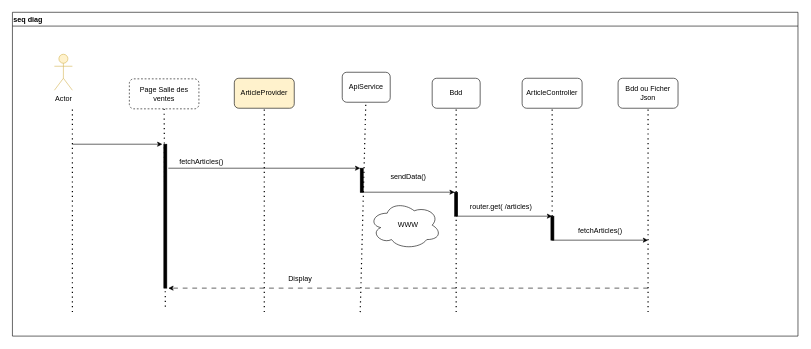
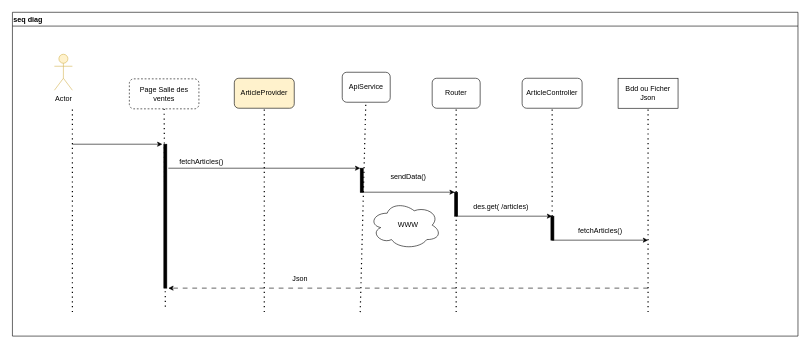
  <mxCell id="0" />
  <mxCell id="1" parent="0" />
  <mxCell id="2" value="Actor" style="shape=umlActor;verticalLabelPosition=bottom;verticalAlign=top;html=1;outlineConnect=0;fillColor=#fff2cc;strokeColor=#d6b656;" parent="1" vertex="1"><mxGeometry x="90" y="90" width="30" height="60" as="geometry" /></mxCell>
  <mxCell id="3" value="seq diag" style="swimlane;whiteSpace=wrap;html=1;align=left;" parent="1" vertex="1"><mxGeometry x="20" y="20" width="1310" height="540" as="geometry" /></mxCell>
  <mxCell id="4" value="" style="endArrow=none;dashed=1;html=1;dashPattern=1 3;strokeWidth=2;entryX=0.5;entryY=1;entryDx=0;entryDy=0;" parent="3" target="9" edge="1"><mxGeometry width="50" height="50" relative="1" as="geometry"><mxPoint x="255" y="491" as="sourcePoint" /><mxPoint x="260" y="160" as="targetPoint" /></mxGeometry></mxCell>
  <mxCell id="5" value="" style="endArrow=none;dashed=1;html=1;dashPattern=1 3;strokeWidth=2;" parent="3" edge="1"><mxGeometry width="50" height="50" relative="1" as="geometry"><mxPoint x="420" y="500" as="sourcePoint" /><mxPoint x="420" y="160" as="targetPoint" /></mxGeometry></mxCell>
  <mxCell id="6" value="" style="endArrow=none;dashed=1;html=1;dashPattern=1 3;strokeWidth=2;" parent="3" target="7" edge="1"><mxGeometry width="50" height="50" relative="1" as="geometry"><mxPoint x="580" y="500" as="sourcePoint" /><mxPoint x="580" y="160" as="targetPoint" /></mxGeometry></mxCell>
  <mxCell id="7" value="ApiService" style="rounded=1;whiteSpace=wrap;html=1;" parent="3" vertex="1"><mxGeometry x="550" y="100" width="80" height="50" as="geometry" /></mxCell>
  <mxCell id="8" value="ArticleProvider" style="rounded=1;whiteSpace=wrap;html=1;fillColor=#fff2cc;" parent="3" vertex="1"><mxGeometry x="370" y="110" width="100" height="50" as="geometry" /></mxCell>
  <mxCell id="9" value="Page Salle des ventes" style="rounded=1;whiteSpace=wrap;html=1;dashed=1;" parent="3" vertex="1"><mxGeometry x="195" y="111" width="116" height="50" as="geometry" /></mxCell>
  <mxCell id="10" value="fetchArticles()" style="text;html=1;align=center;verticalAlign=middle;resizable=0;points=[];autosize=1;strokeColor=none;fillColor=none;" parent="3" vertex="1"><mxGeometry x="265" y="235" width="100" height="30" as="geometry" /></mxCell>
  <mxCell id="11" value="" style="endArrow=none;dashed=1;html=1;dashPattern=1 3;strokeWidth=2;" parent="3" target="12" edge="1"><mxGeometry width="50" height="50" relative="1" as="geometry"><mxPoint x="740" y="500" as="sourcePoint" /><mxPoint x="680" y="140" as="targetPoint" /></mxGeometry></mxCell>
- <mxCell id="12" value="Bdd" style="rounded=1;whiteSpace=wrap;html=1;" parent="3" vertex="1"><mxGeometry x="700" y="110" width="80" height="50" as="geometry" /></mxCell>
+ <mxCell id="12" value="Router" style="rounded=1;whiteSpace=wrap;html=1;" parent="3" vertex="1"><mxGeometry x="700" y="110" width="80" height="50" as="geometry" /></mxCell>
  <mxCell id="13" value="" style="endArrow=none;dashed=1;html=1;dashPattern=1 3;strokeWidth=2;startArrow=none;" parent="3" source="27" target="14" edge="1"><mxGeometry width="50" height="50" relative="1" as="geometry"><mxPoint x="900" y="500" as="sourcePoint" /><mxPoint x="780" y="120" as="targetPoint" /></mxGeometry></mxCell>
  <mxCell id="14" value="ArticleController" style="rounded=1;whiteSpace=wrap;html=1;" parent="3" vertex="1"><mxGeometry x="850" y="110" width="100" height="50" as="geometry" /></mxCell>
  <mxCell id="15" value="" style="endArrow=none;dashed=1;html=1;dashPattern=1 3;strokeWidth=2;" parent="3" target="16" edge="1"><mxGeometry width="50" height="50" relative="1" as="geometry"><mxPoint x="1060" y="500" as="sourcePoint" /><mxPoint x="880" y="100" as="targetPoint" /></mxGeometry></mxCell>
- <mxCell id="16" value="Bdd ou Ficher Json" style="rounded=1;whiteSpace=wrap;html=1;" parent="3" vertex="1"><mxGeometry x="1010" y="110" width="100" height="50" as="geometry" /></mxCell>
+ <mxCell id="16" value="Bdd ou Ficher Json" style="whiteSpace=wrap;html=1;rounded=0;" parent="3" vertex="1"><mxGeometry x="1010" y="110" width="100" height="50" as="geometry" /></mxCell>
  <mxCell id="17" value="sendData()" style="text;html=1;align=center;verticalAlign=middle;resizable=0;points=[];autosize=1;strokeColor=none;fillColor=none;" parent="3" vertex="1"><mxGeometry x="620" y="260" width="80" height="30" as="geometry" /></mxCell>
  <mxCell id="18" value="" style="endArrow=classic;html=1;" parent="3" target="33" edge="1"><mxGeometry width="50" height="50" relative="1" as="geometry"><mxPoint x="580" y="300" as="sourcePoint" /><mxPoint x="740" y="300" as="targetPoint" /></mxGeometry></mxCell>
  <mxCell id="19" value="" style="ellipse;shape=cloud;whiteSpace=wrap;html=1;" parent="3" vertex="1"><mxGeometry x="595" y="315" width="120" height="80" as="geometry" /></mxCell>
  <mxCell id="20" value="WWW" style="text;html=1;strokeColor=none;fillColor=none;align=center;verticalAlign=middle;whiteSpace=wrap;rounded=0;" parent="3" vertex="1"><mxGeometry x="630" y="340" width="60" height="30" as="geometry" /></mxCell>
  <mxCell id="21" value="" style="endArrow=classic;html=1;" parent="3" edge="1"><mxGeometry width="50" height="50" relative="1" as="geometry"><mxPoint x="740" y="340" as="sourcePoint" /><mxPoint x="900" y="340" as="targetPoint" /></mxGeometry></mxCell>
  <mxCell id="22" value="" style="html=1;points=[];perimeter=orthogonalPerimeter;fillColor=strokeColor;" parent="3" vertex="1"><mxGeometry x="252.5" y="220" width="5" height="240" as="geometry" /></mxCell>
- <mxCell id="23" value="router.get( /articles)" style="text;html=1;strokeColor=none;fillColor=none;align=center;verticalAlign=middle;whiteSpace=wrap;rounded=0;" parent="3" vertex="1"><mxGeometry x="760" y="310" width="110" height="30" as="geometry" /></mxCell>
+ <mxCell id="23" value="des.get( /articles)" style="text;html=1;strokeColor=none;fillColor=none;align=center;verticalAlign=middle;whiteSpace=wrap;rounded=0;" parent="3" vertex="1"><mxGeometry x="760" y="310" width="110" height="30" as="geometry" /></mxCell>
  <mxCell id="24" value="fetchArticles()" style="text;html=1;align=center;verticalAlign=middle;resizable=0;points=[];autosize=1;strokeColor=none;fillColor=none;" parent="3" vertex="1"><mxGeometry x="930" y="350" width="100" height="30" as="geometry" /></mxCell>
  <mxCell id="25" value="" style="html=1;points=[];perimeter=orthogonalPerimeter;fillColor=strokeColor;" parent="3" vertex="1"><mxGeometry x="580" y="260" width="5" height="40" as="geometry" /></mxCell>
- <mxCell id="26" value="Display" style="text;html=1;strokeColor=none;fillColor=none;align=center;verticalAlign=middle;whiteSpace=wrap;rounded=0;" parent="3" vertex="1"><mxGeometry x="450" y="430" width="60" height="30" as="geometry" /></mxCell>
+ <mxCell id="26" value="Json" style="text;html=1;strokeColor=none;fillColor=none;align=center;verticalAlign=middle;whiteSpace=wrap;rounded=0;" parent="3" vertex="1"><mxGeometry x="450" y="430" width="60" height="30" as="geometry" /></mxCell>
  <mxCell id="27" value="" style="html=1;points=[];perimeter=orthogonalPerimeter;fillColor=strokeColor;" parent="3" vertex="1"><mxGeometry x="898" y="340" width="5" height="40" as="geometry" /></mxCell>
  <mxCell id="28" value="" style="endArrow=none;dashed=1;html=1;dashPattern=1 3;strokeWidth=2;" parent="1" edge="1"><mxGeometry width="50" height="50" relative="1" as="geometry"><mxPoint x="120" y="520" as="sourcePoint" /><mxPoint x="120" y="180" as="targetPoint" /></mxGeometry></mxCell>
  <mxCell id="29" value="" style="endArrow=classic;html=1;" parent="1" edge="1"><mxGeometry width="50" height="50" relative="1" as="geometry"><mxPoint x="120" y="240" as="sourcePoint" /><mxPoint x="270" y="240" as="targetPoint" /></mxGeometry></mxCell>
  <mxCell id="30" value="" style="endArrow=classic;html=1;" parent="1" edge="1"><mxGeometry width="50" height="50" relative="1" as="geometry"><mxPoint x="280" y="280" as="sourcePoint" /><mxPoint x="600" y="280" as="targetPoint" /></mxGeometry></mxCell>
  <mxCell id="31" value="" style="endArrow=classic;html=1;" parent="1" edge="1"><mxGeometry width="50" height="50" relative="1" as="geometry"><mxPoint x="920" y="400" as="sourcePoint" /><mxPoint x="1080" y="400" as="targetPoint" /></mxGeometry></mxCell>
  <mxCell id="32" value="" style="endArrow=classic;html=1;dashed=1;dashPattern=8 8;" parent="1" edge="1"><mxGeometry width="50" height="50" relative="1" as="geometry"><mxPoint x="1080" y="480" as="sourcePoint" /><mxPoint x="280" y="480" as="targetPoint" /></mxGeometry></mxCell>
  <mxCell id="33" value="" style="html=1;points=[];perimeter=orthogonalPerimeter;fillColor=strokeColor;" parent="1" vertex="1"><mxGeometry x="757.5" y="320" width="5" height="40" as="geometry" /></mxCell>
